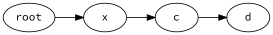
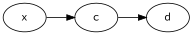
  digraph {
    fontname="Source Code Pro"
    rankdir=LR
    node [fontname="Source Code Pro"]
    edge [fontname="Source Code Pro"]
-   n1 [label=root]
    n2 [label=x]
    n3 [label=c]
    n4 [label=d]
-   n1 -> n2
    n2 -> n3
    n3 -> n4
  }
